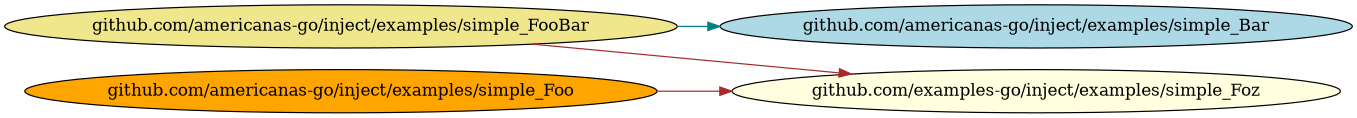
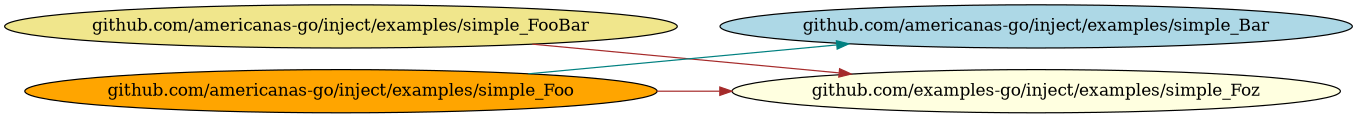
  digraph {
    rankdir=LR
    node [style=filled]
    edge [color=brown]
    n1 [fillcolor=khaki label="github.com/americanas-go/inject/examples/simple_FooBar"]
    n2 [fillcolor=lightblue label="github.com/americanas-go/inject/examples/simple_Bar"]
    n3 [fillcolor=lightyellow label="github.com/examples-go/inject/examples/simple_Foz"]
    n4 [fillcolor=orange label="github.com/americanas-go/inject/examples/simple_Foo"]
-   n1 -> n2 [color=teal]
+   n4 -> n2 [color=teal]
    n1 -> n3
    n4 -> n3
  }
